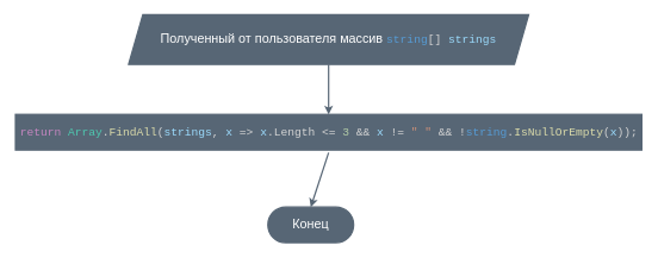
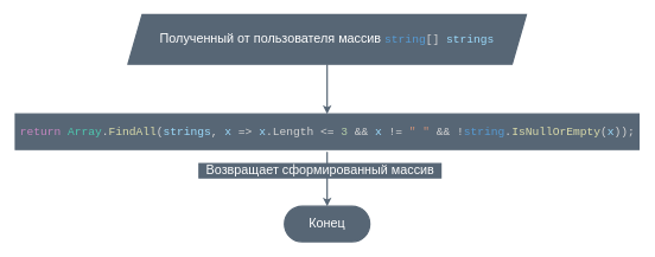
  <mxCell id="0" />
  <mxCell id="1" parent="0" />
  <mxCell id="2" value="&lt;div style=&quot;color: rgb(212, 212, 212); font-family: &amp;quot;jetbrains mono&amp;quot;, consolas, &amp;quot;courier new&amp;quot;, monospace; font-size: 16px; line-height: 22px;&quot;&gt;&lt;span style=&quot;color: #c586c0&quot;&gt;return&lt;/span&gt; &lt;span style=&quot;color: #4ec9b0&quot;&gt;Array&lt;/span&gt;.&lt;span style=&quot;color: #dcdcaa&quot;&gt;FindAll&lt;/span&gt;(&lt;span style=&quot;color: #9cdcfe&quot;&gt;strings&lt;/span&gt;, &lt;span style=&quot;color: #9cdcfe&quot;&gt;x&lt;/span&gt; =&amp;gt; &lt;span style=&quot;color: #9cdcfe&quot;&gt;x&lt;/span&gt;.Length &amp;lt;= &lt;span style=&quot;color: #b5cea8&quot;&gt;3&lt;/span&gt; &amp;amp;&amp;amp; &lt;span style=&quot;color: #9cdcfe&quot;&gt;x&lt;/span&gt; != &lt;span style=&quot;color: #ce9178&quot;&gt;&quot; &quot;&lt;/span&gt; &amp;amp;&amp;amp; !&lt;span style=&quot;color: #569cd6&quot;&gt;string&lt;/span&gt;.&lt;span style=&quot;color: #dcdcaa&quot;&gt;IsNullOrEmpty&lt;/span&gt;(&lt;span style=&quot;color: #9cdcfe&quot;&gt;x&lt;/span&gt;));&lt;/div&gt;" style="rounded=0;whiteSpace=wrap;html=1;labelBackgroundColor=none;backgroundOutline=0;fillColor=#576675;fontColor=#ffffff;strokeColor=#576675;strokeWidth=2;" parent="1" vertex="1"><mxGeometry x="20.75" y="160" width="876.5" height="50" as="geometry" /></mxCell>
  <mxCell id="3" value="" style="edgeStyle=none;html=1;fontSize=18;fontColor=#F0F0F0;strokeWidth=2;entryX=0.5;entryY=0;entryDx=0;entryDy=0;labelBackgroundColor=none;backgroundOutline=0;fillColor=#576675;strokeColor=#576675;" parent="1" source="4" target="2" edge="1"><mxGeometry relative="1" as="geometry"><mxPoint x="453" y="170" as="targetPoint" /></mxGeometry></mxCell>
  <mxCell id="4" value="&lt;font style=&quot;font-size: 18px&quot;&gt;Полученный от пользователя массив&amp;nbsp;&lt;/font&gt;&lt;span style=&quot;font-family: &amp;quot;jetbrains mono&amp;quot; , &amp;quot;consolas&amp;quot; , &amp;quot;courier new&amp;quot; , monospace ; font-size: 16px ; color: rgb(86 , 156 , 214)&quot;&gt;string&lt;/span&gt;&lt;span style=&quot;color: rgb(212, 212, 212); font-family: &amp;quot;jetbrains mono&amp;quot;, consolas, &amp;quot;courier new&amp;quot;, monospace; font-size: 16px;&quot;&gt;[&lt;/span&gt;&lt;span style=&quot;color: rgb(212, 212, 212); font-family: &amp;quot;jetbrains mono&amp;quot;, consolas, &amp;quot;courier new&amp;quot;, monospace; font-size: 16px;&quot;&gt;]&lt;/span&gt;&lt;span style=&quot;color: rgb(212, 212, 212); font-family: &amp;quot;jetbrains mono&amp;quot;, consolas, &amp;quot;courier new&amp;quot;, monospace; font-size: 16px;&quot;&gt; &lt;/span&gt;&lt;span style=&quot;font-family: &amp;quot;jetbrains mono&amp;quot; , &amp;quot;consolas&amp;quot; , &amp;quot;courier new&amp;quot; , monospace ; font-size: 16px ; color: rgb(156 , 220 , 254)&quot;&gt;strings&lt;/span&gt;" style="shape=parallelogram;perimeter=parallelogramPerimeter;whiteSpace=wrap;html=1;fixedSize=1;fontSize=18;labelBackgroundColor=none;backgroundOutline=0;fillColor=#576675;fontColor=#ffffff;strokeColor=#576675;strokeWidth=2;" parent="1" vertex="1"><mxGeometry x="179" y="20" width="560" height="70" as="geometry" /></mxCell>
  <mxCell id="5" value="" style="edgeStyle=none;html=1;fontSize=18;fontColor=#F0F0F0;strokeWidth=2;entryX=0.5;entryY=0;entryDx=0;entryDy=0;labelBackgroundColor=none;backgroundOutline=0;fillColor=#576675;strokeColor=#576675;exitX=0.5;exitY=1.072;exitDx=0;exitDy=0;exitPerimeter=0;" parent="1" target="6" edge="1" source="2"><mxGeometry relative="1" as="geometry"><mxPoint x="458" y="220" as="sourcePoint" /><mxPoint x="458" y="275" as="targetPoint" /></mxGeometry></mxCell>
- <mxCell id="6" value="Конец" style="rounded=1;whiteSpace=wrap;html=1;arcSize=50;fontSize=18;labelBackgroundColor=none;backgroundOutline=0;fillColor=#576675;fontColor=#ffffff;strokeColor=#576675;strokeWidth=2;" parent="1" vertex="1"><mxGeometry x="374" y="290" width="120" height="50" as="geometry" /></mxCell>
+ <mxCell id="6" value="Конец" style="rounded=1;whiteSpace=wrap;html=1;arcSize=50;fontSize=18;labelBackgroundColor=none;backgroundOutline=0;fillColor=#576675;fontColor=#ffffff;strokeColor=#576675;strokeWidth=2;" parent="1" vertex="1"><mxGeometry x="399" y="290" width="120" height="50" as="geometry" /></mxCell>
+ <mxCell id="7" value="&lt;font style=&quot;font-size: 18px&quot;&gt;Возвращает сформированный массив&lt;/font&gt;" style="text;html=1;align=center;verticalAlign=middle;resizable=0;points=[];autosize=1;labelBackgroundColor=none;backgroundOutline=0;fillColor=#576675;fontColor=#ffffff;strokeColor=#576675;strokeWidth=2;" parent="1" vertex="1"><mxGeometry x="279" y="230" width="340" height="20" as="geometry" /></mxCell>
